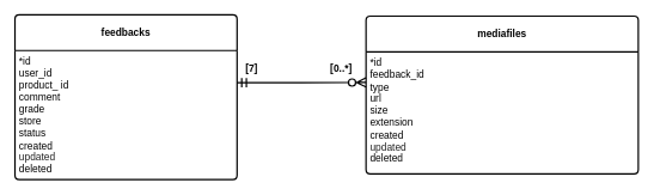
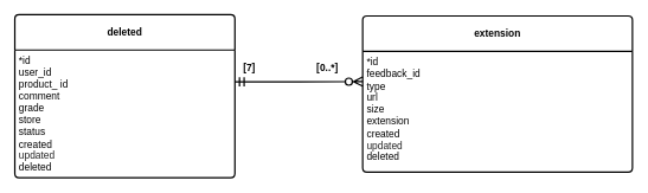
  <mxCell id="0" />
  <mxCell id="1" parent="0" />
- <mxCell id="2" value="&lt;b&gt;feedbacks&lt;/b&gt;" style="swimlane;childLayout=stackLayout;horizontal=1;startSize=50;horizontalStack=0;rounded=1;fontSize=14;fontStyle=0;strokeWidth=2;resizeParent=0;resizeLast=1;shadow=0;dashed=0;align=center;arcSize=4;whiteSpace=wrap;html=1;" vertex="1" parent="1"><mxGeometry x="20" y="20" width="310" height="230" as="geometry" /></mxCell>
+ <mxCell id="2" value="&lt;b&gt;deleted&lt;/b&gt;" style="swimlane;childLayout=stackLayout;horizontal=1;startSize=50;horizontalStack=0;rounded=1;fontSize=14;fontStyle=0;strokeWidth=2;resizeParent=0;resizeLast=1;shadow=0;dashed=0;align=center;arcSize=4;whiteSpace=wrap;html=1;" vertex="1" parent="1"><mxGeometry x="20" y="20" width="310" height="230" as="geometry" /></mxCell>
  <mxCell id="3" value="&lt;div&gt;&lt;font style=&quot;font-size: 14px;&quot;&gt;*id&lt;/font&gt;&lt;/div&gt;&lt;div&gt;&lt;span style=&quot;font-size: 14px;&quot;&gt;user_id&lt;/span&gt;&lt;/div&gt;&lt;div&gt;&lt;span style=&quot;font-size: 14px;&quot;&gt;product_ id&lt;/span&gt;&lt;/div&gt;&lt;div&gt;&lt;span style=&quot;font-size: 14px;&quot;&gt;comment&lt;/span&gt;&lt;/div&gt;&lt;div&gt;&lt;span style=&quot;font-size: 14px;&quot;&gt;grade&lt;/span&gt;&lt;/div&gt;&lt;div&gt;&lt;span style=&quot;font-size: 14px;&quot;&gt;store&lt;/span&gt;&lt;span style=&quot;font-size: 14px;&quot;&gt;&lt;/span&gt;&lt;/div&gt;&lt;div&gt;&lt;span style=&quot;font-size: 14px;&quot;&gt;status&lt;/span&gt;&lt;/div&gt;&lt;div&gt;&lt;span style=&quot;font-size: 14px;&quot;&gt;created&lt;/span&gt;&lt;/div&gt;&lt;div&gt;&lt;span id=&quot;docs-internal-guid-371c947f-7fff-a6c4-18cb-6ac7c7a75564&quot;&gt;&lt;span style=&quot;color: rgb(34, 34, 34); background-color: transparent; font-variant-numeric: normal; font-variant-east-asian: normal; font-variant-alternates: normal; font-variant-position: normal; vertical-align: baseline; white-space: pre-wrap;&quot;&gt;&lt;font face=&quot;Helvetica&quot; style=&quot;font-size: 14px;&quot;&gt;updated&lt;/font&gt;&lt;/span&gt;&lt;/span&gt;&lt;/div&gt;&lt;div&gt;&lt;span style=&quot;font-size: 14px;&quot;&gt;deleted&lt;/span&gt;&lt;/div&gt;&lt;div&gt;&lt;br&gt;&lt;/div&gt;" style="align=left;strokeColor=none;fillColor=none;spacingLeft=4;fontSize=12;verticalAlign=top;resizable=0;rotatable=0;part=1;html=1;" vertex="1" parent="2"><mxGeometry y="50" width="310" height="180" as="geometry" /></mxCell>
- <mxCell id="4" value="&lt;b&gt;mediafiles&lt;/b&gt;" style="swimlane;childLayout=stackLayout;horizontal=1;startSize=50;horizontalStack=0;rounded=1;fontSize=14;fontStyle=0;strokeWidth=2;resizeParent=0;resizeLast=1;shadow=0;dashed=0;align=center;arcSize=4;whiteSpace=wrap;html=1;" vertex="1" parent="1"><mxGeometry x="510" y="22" width="380" height="220" as="geometry" /></mxCell>
+ <mxCell id="4" value="&lt;b&gt;extension&lt;/b&gt;" style="swimlane;childLayout=stackLayout;horizontal=1;startSize=50;horizontalStack=0;rounded=1;fontSize=14;fontStyle=0;strokeWidth=2;resizeParent=0;resizeLast=1;shadow=0;dashed=0;align=center;arcSize=4;whiteSpace=wrap;html=1;" vertex="1" parent="1"><mxGeometry x="510" y="22" width="380" height="220" as="geometry" /></mxCell>
  <mxCell id="5" value="&lt;div&gt;&lt;font style=&quot;font-size: 14px;&quot;&gt;*id&lt;/font&gt;&lt;/div&gt;&lt;div&gt;&lt;span style=&quot;font-size: 14px;&quot;&gt;feedback_id&lt;/span&gt;&lt;/div&gt;&lt;div&gt;&lt;span style=&quot;font-size: 14px;&quot;&gt;type&lt;/span&gt;&lt;/div&gt;&lt;div&gt;&lt;span style=&quot;font-size: 14px;&quot;&gt;url&lt;/span&gt;&lt;/div&gt;&lt;div&gt;&lt;span style=&quot;font-size: 14px;&quot;&gt;size&lt;/span&gt;&lt;/div&gt;&lt;div&gt;&lt;span style=&quot;font-size: 14px;&quot;&gt;extension&lt;/span&gt;&lt;/div&gt;&lt;div&gt;&lt;div&gt;&lt;span style=&quot;font-size: 14px;&quot;&gt;created&lt;/span&gt;&lt;/div&gt;&lt;div&gt;&lt;span id=&quot;docs-internal-guid-371c947f-7fff-a6c4-18cb-6ac7c7a75564&quot;&gt;&lt;span style=&quot;color: rgb(34, 34, 34); background-color: transparent; font-variant-numeric: normal; font-variant-east-asian: normal; font-variant-alternates: normal; font-variant-position: normal; vertical-align: baseline; white-space: pre-wrap;&quot;&gt;&lt;font style=&quot;font-size: 14px;&quot; face=&quot;Helvetica&quot;&gt;updated&lt;/font&gt;&lt;/span&gt;&lt;/span&gt;&lt;/div&gt;&lt;div&gt;&lt;span style=&quot;font-size: 14px;&quot;&gt;deleted&lt;/span&gt;&lt;/div&gt;&lt;/div&gt;" style="align=left;strokeColor=none;fillColor=none;spacingLeft=4;fontSize=12;verticalAlign=top;resizable=0;rotatable=0;part=1;html=1;" vertex="1" parent="4"><mxGeometry y="50" width="380" height="170" as="geometry" /></mxCell>
  <mxCell id="6" value="" style="fontSize=14;html=1;endArrow=ERzeroToMany;endFill=0;rounded=0;exitX=1;exitY=0.25;exitDx=0;exitDy=0;startArrow=ERmandOne;startFill=0;strokeWidth=2;edgeStyle=orthogonalEdgeStyle;endSize=10;startSize=10;entryX=0;entryY=0.25;entryDx=0;entryDy=0;" edge="1" parent="1" source="3" target="5"><mxGeometry width="100" height="100" relative="1" as="geometry"><mxPoint x="880" y="-250" as="sourcePoint" /><mxPoint x="500" y="115" as="targetPoint" /></mxGeometry></mxCell>
- <mxCell id="7" value="[0..*]" style="text;html=1;align=center;verticalAlign=middle;resizable=0;points=[];autosize=1;strokeColor=none;fillColor=none;strokeWidth=2;fontSize=14;fontStyle=1" vertex="1" parent="1"><mxGeometry x="450" y="80" width="50" height="30" as="geometry" /></mxCell>
+ <mxCell id="7" value="[0..*]" style="text;html=1;align=center;verticalAlign=middle;resizable=0;points=[];autosize=1;strokeColor=none;fillColor=none;strokeWidth=2;fontSize=14;fontStyle=1" vertex="1" parent="1"><mxGeometry x="435" y="80" width="50" height="30" as="geometry" /></mxCell>
  <mxCell id="8" value="[7]" style="text;html=1;align=center;verticalAlign=middle;resizable=0;points=[];autosize=1;strokeColor=none;fillColor=none;strokeWidth=2;fontSize=14;fontStyle=1" vertex="1" parent="1"><mxGeometry x="330" y="80" width="40" height="30" as="geometry" /></mxCell>
